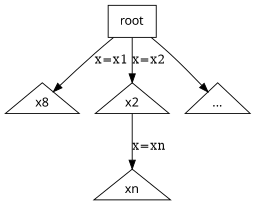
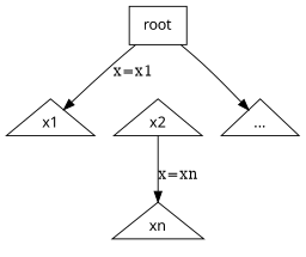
  digraph {
    rankdir=TB
    node [fontname=fangsong shape=triangle]
    root [shape=rectangle]
-   x1 [label=x8]
+   x1
    x2
    "..."
    xn
    root -> x1 [label="x=x1"]
-   root -> x2 [label="x=x2"]
    root -> "..."
    x2 -> xn [label="x=xn"]
  }
